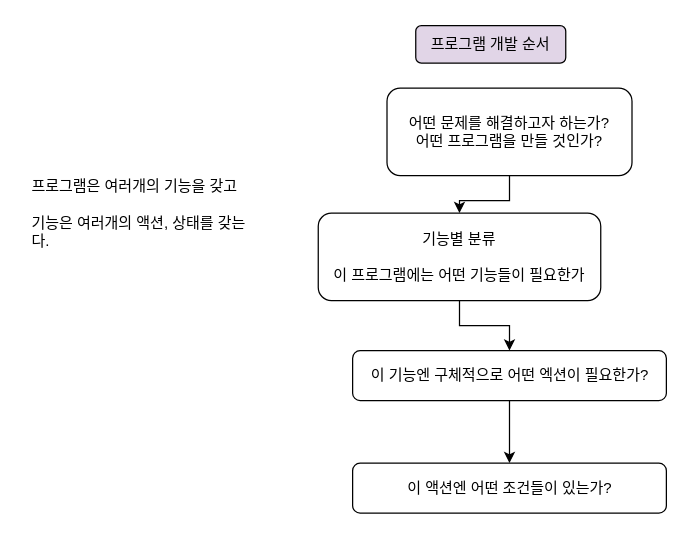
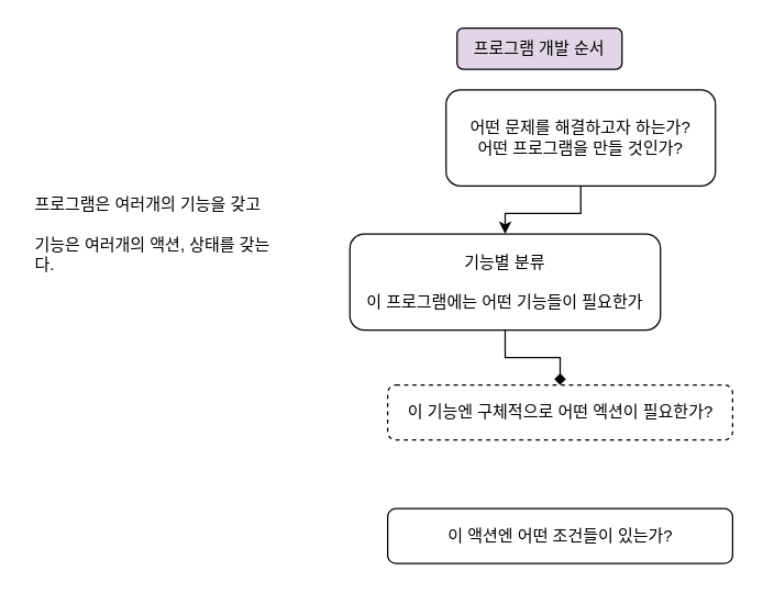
  <mxCell id="0" />
  <mxCell id="1" parent="0" />
  <mxCell id="2" value="기능별 분류&lt;br&gt;&lt;br&gt;이 프로그램에는 어떤 기능들이 필요한가" style="rounded=1;whiteSpace=wrap;html=1;" parent="1" vertex="1"><mxGeometry x="254" y="170" width="226" height="70" as="geometry" /></mxCell>
  <mxCell id="3" value="프로그램 개발 순서" style="rounded=1;whiteSpace=wrap;html=1;fillColor=#e1d5e7;" parent="1" vertex="1"><mxGeometry x="332" y="20" width="120" height="30" as="geometry" /></mxCell>
- <mxCell id="4" style="edgeStyle=orthogonalEdgeStyle;rounded=0;orthogonalLoop=1;jettySize=auto;html=1;exitX=0.5;exitY=1;exitDx=0;exitDy=0;entryX=0.5;entryY=0;entryDx=0;entryDy=0;" parent="1" source="2" target="6" edge="1"><mxGeometry relative="1" as="geometry" /></mxCell>
- <mxCell id="5" style="edgeStyle=orthogonalEdgeStyle;rounded=0;orthogonalLoop=1;jettySize=auto;html=1;exitX=0.5;exitY=1;exitDx=0;exitDy=0;" edge="1" parent="1" source="6" target="10"><mxGeometry relative="1" as="geometry" /></mxCell>
- <mxCell id="6" value="이 기능엔 구체적으로 어떤 엑션이 필요한가?" style="rounded=1;whiteSpace=wrap;html=1;" parent="1" vertex="1"><mxGeometry x="281.5" y="280" width="251" height="40" as="geometry" /></mxCell>
+ <mxCell id="4" style="edgeStyle=orthogonalEdgeStyle;rounded=0;orthogonalLoop=1;jettySize=auto;html=1;exitX=0.5;exitY=1;exitDx=0;exitDy=0;entryX=0.5;entryY=0;entryDx=0;entryDy=0;endArrow=diamond;" parent="1" source="2" target="6" edge="1"><mxGeometry relative="1" as="geometry" /></mxCell>
+ <mxCell id="6" value="이 기능엔 구체적으로 어떤 엑션이 필요한가?" style="rounded=1;whiteSpace=wrap;html=1;dashed=1;" parent="1" vertex="1"><mxGeometry x="281.5" y="280" width="251" height="40" as="geometry" /></mxCell>
  <mxCell id="7" value="&lt;h1 style=&quot;font-size: 15px;&quot;&gt;&lt;br&gt;&lt;/h1&gt;&lt;div&gt;&lt;br&gt;&lt;/div&gt;&lt;div&gt;프로그램은 여러개의 기능을 갖고&lt;/div&gt;&lt;div&gt;&lt;br&gt;&lt;/div&gt;&lt;div&gt;기능은 여러개의 액션, 상태를 갖는다.&lt;/div&gt;" style="text;html=1;strokeColor=none;fillColor=none;spacing=5;spacingTop=-20;whiteSpace=wrap;overflow=hidden;rounded=0;" parent="1" vertex="1"><mxGeometry x="20" y="100" width="190" height="120" as="geometry" /></mxCell>
  <mxCell id="8" style="edgeStyle=orthogonalEdgeStyle;rounded=0;orthogonalLoop=1;jettySize=auto;html=1;exitX=0.5;exitY=1;exitDx=0;exitDy=0;" edge="1" parent="1" source="9" target="2"><mxGeometry relative="1" as="geometry" /></mxCell>
- <mxCell id="9" value="어떤 문제를 해결하고자 하는가?&lt;br&gt;어떤 프로그램을 만들 것인가?" style="rounded=1;whiteSpace=wrap;html=1;" vertex="1" parent="1"><mxGeometry x="309" y="70" width="196" height="70" as="geometry" /></mxCell>
+ <mxCell id="9" value="어떤 문제를 해결하고자 하는가?&lt;br&gt;어떤 프로그램을 만들 것인가?" style="rounded=1;whiteSpace=wrap;html=1;" vertex="1" parent="1"><mxGeometry x="324" y="65" width="196" height="70" as="geometry" /></mxCell>
  <mxCell id="10" value="이 액션엔 어떤 조건들이 있는가?" style="rounded=1;whiteSpace=wrap;html=1;" vertex="1" parent="1"><mxGeometry x="281.5" y="370" width="251" height="40" as="geometry" /></mxCell>
